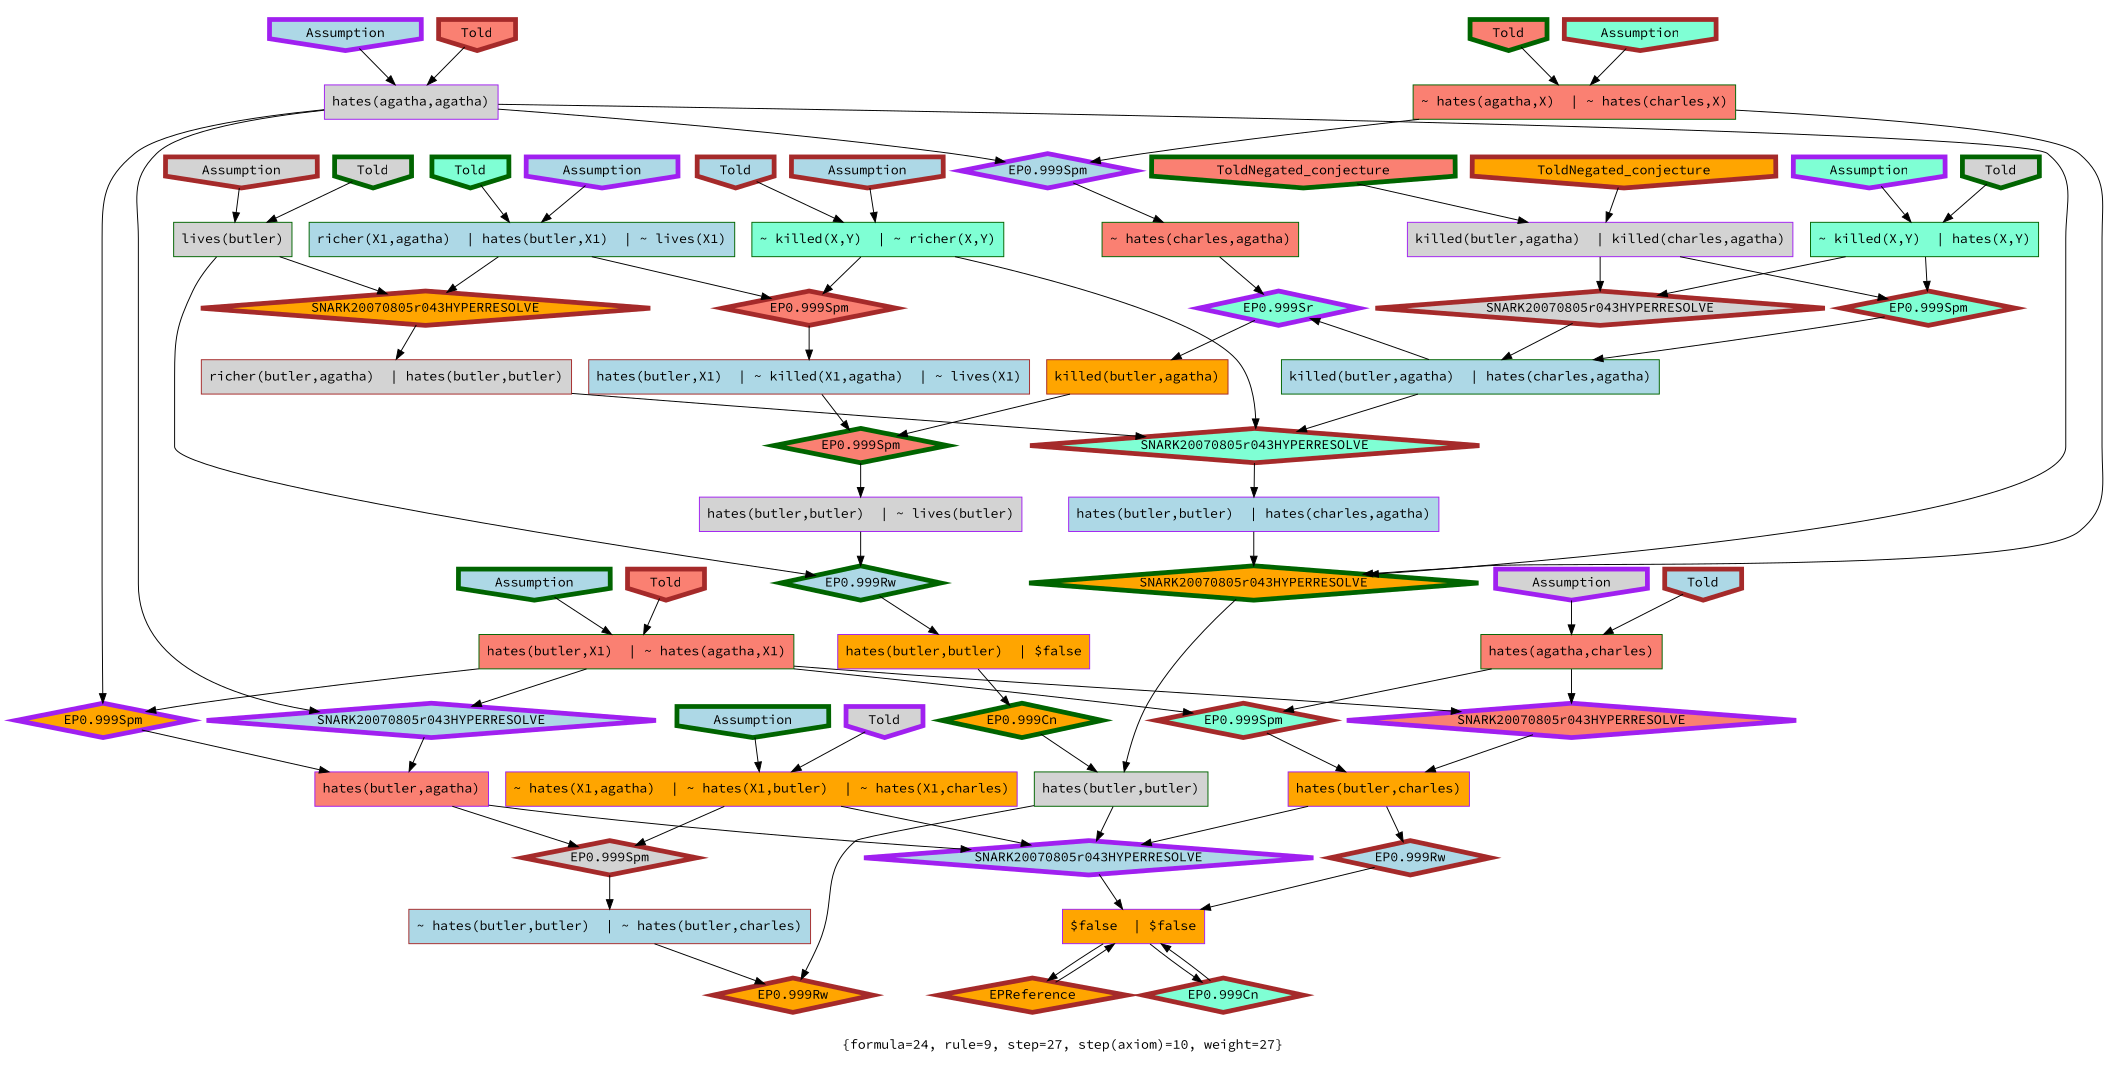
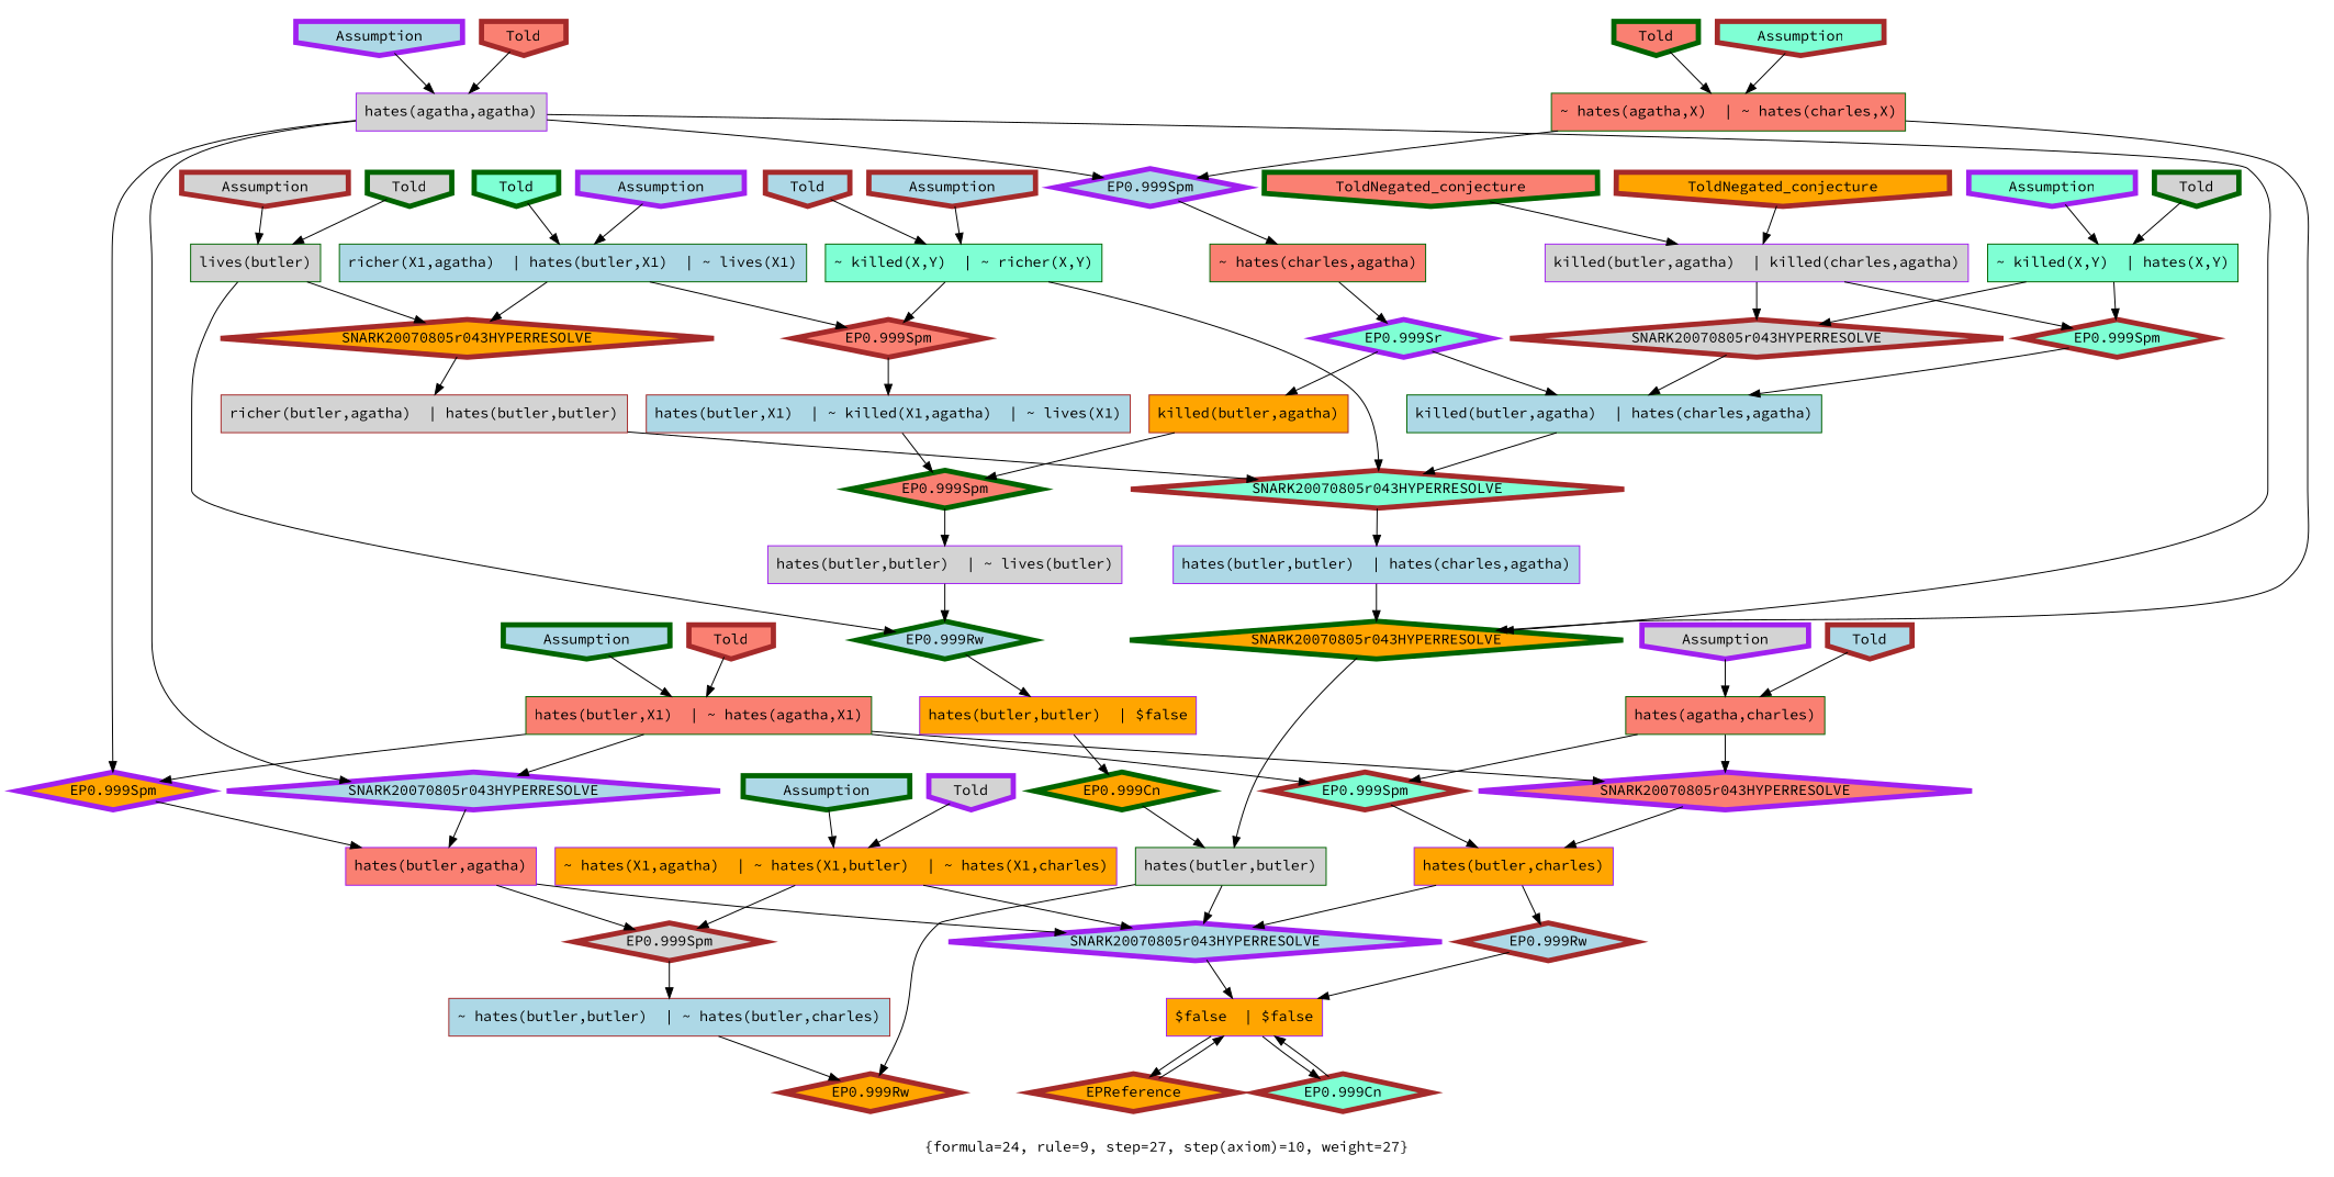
  digraph {
    fontname="Source Code Pro"
    label="{formula=24, rule=9, step=27, step(axiom)=10, weight=27}"
    labelloc=b
    node [color=brown fillcolor=lightblue fontname="Source Code Pro" shape=box style=filled penwidth=5]
    edge [fontname="Source Code Pro"]
    n1 [color=darkgreen fillcolor=salmon label="~ hates(agatha,X)  | ~ hates(charles,X)" penwidth=""]
    n2 [color=darkgreen fillcolor=orange label=SNARK20070805r043HYPERRESOLVE shape=diamond]
    n3 [color=purple label="EP0.999Spm" shape=diamond]
    n4 [color=darkgreen fillcolor=lightgrey label="hates(butler,butler)" penwidth=""]
    n5 [color=darkgreen fillcolor=salmon label="~ hates(charles,agatha)" penwidth=""]
    n6 [color=purple fillcolor=salmon label="hates(butler,agatha)" penwidth=""]
    n7 [fillcolor=lightgrey label="EP0.999Spm" shape=diamond]
    n8 [color=purple label=SNARK20070805r043HYPERRESOLVE shape=diamond]
    n9 [label="~ hates(butler,butler)  | ~ hates(butler,charles)" penwidth=""]
    n10 [color=purple fillcolor=orange label="$false  | $false" penwidth=""]
    n11 [color=purple fillcolor=orange label="~ hates(X1,agatha)  | ~ hates(X1,butler)  | ~ hates(X1,charles)" penwidth=""]
    n12 [color=purple label="hates(butler,butler)  | hates(charles,agatha)" penwidth=""]
    n13 [color=darkgreen fillcolor=salmon label="hates(agatha,charles)" penwidth=""]
    n14 [color=purple fillcolor=salmon label=SNARK20070805r043HYPERRESOLVE shape=diamond]
    n15 [fillcolor=aquamarine label="EP0.999Spm" shape=diamond]
    n16 [color=purple fillcolor=orange label="hates(butler,charles)" penwidth=""]
    n17 [color=darkgreen fillcolor=aquamarine label="~ killed(X,Y)  | ~ richer(X,Y)" penwidth=""]
    n18 [fillcolor=salmon label="EP0.999Spm" shape=diamond]
    n19 [fillcolor=aquamarine label=SNARK20070805r043HYPERRESOLVE shape=diamond]
    n20 [label="hates(butler,X1)  | ~ killed(X1,agatha)  | ~ lives(X1)" penwidth=""]
    n21 [color=purple fillcolor=aquamarine label="EP0.999Sr" shape=diamond]
    n22 [fillcolor=orange label="killed(butler,agatha)" penwidth=""]
    n23 [fillcolor=orange label="EP0.999Rw" shape=diamond]
    n24 [label="EP0.999Rw" shape=diamond]
    n25 [fillcolor=orange label=EPReference shape=diamond]
    n26 [fillcolor=aquamarine label="EP0.999Cn" shape=diamond]
    n27 [color=darkgreen fillcolor=salmon label="hates(butler,X1)  | ~ hates(agatha,X1)" penwidth=""]
    n28 [color=purple label=SNARK20070805r043HYPERRESOLVE shape=diamond]
    n29 [color=purple fillcolor=orange label="EP0.999Spm" shape=diamond]
    n30 [color=darkgreen label="killed(butler,agatha)  | hates(charles,agatha)" penwidth=""]
    n31 [color=darkgreen fillcolor=aquamarine label="~ killed(X,Y)  | hates(X,Y)" penwidth=""]
    n32 [fillcolor=lightgrey label=SNARK20070805r043HYPERRESOLVE shape=diamond]
    n33 [fillcolor=aquamarine label="EP0.999Spm" shape=diamond]
    n34 [color=purple fillcolor=lightgrey label="hates(butler,butler)  | ~ lives(butler)" penwidth=""]
    n35 [color=darkgreen label="EP0.999Rw" shape=diamond]
    n36 [color=purple fillcolor=orange label="hates(butler,butler)  | $false" penwidth=""]
    n37 [color=darkgreen fillcolor=salmon label="EP0.999Spm" shape=diamond]
    n38 [color=darkgreen fillcolor=lightgrey label="lives(butler)" penwidth=""]
    n39 [fillcolor=orange label=SNARK20070805r043HYPERRESOLVE shape=diamond]
    n40 [fillcolor=lightgrey label="richer(butler,agatha)  | hates(butler,butler)" penwidth=""]
    n41 [color=purple fillcolor=lightgrey label="hates(agatha,agatha)" penwidth=""]
    n42 [color=darkgreen fillcolor=orange label="EP0.999Cn" shape=diamond]
    n43 [color=darkgreen label="richer(X1,agatha)  | hates(butler,X1)  | ~ lives(X1)" penwidth=""]
    n44 [color=purple fillcolor=lightgrey label="killed(butler,agatha)  | killed(charles,agatha)" penwidth=""]
    n45 [color=darkgreen fillcolor=lightgrey label=Told shape=invhouse]
    n46 [color=purple fillcolor=aquamarine label=Assumption shape=invhouse]
    n47 [color=darkgreen fillcolor=lightgrey label=Told shape=invhouse]
    n48 [color=purple label=Assumption shape=invhouse]
    n49 [label=Told shape=invhouse]
    n50 [color=purple fillcolor=lightgrey label=Assumption shape=invhouse]
    n51 [color=darkgreen label=Assumption shape=invhouse]
    n52 [color=purple fillcolor=lightgrey label=Told shape=invhouse]
    n53 [fillcolor=salmon label=Told shape=invhouse]
    n54 [label=Told shape=invhouse]
    n55 [color=purple label=Assumption shape=invhouse]
    n56 [color=darkgreen fillcolor=salmon label=ToldNegated_conjecture shape=invhouse]
    n57 [color=darkgreen fillcolor=salmon label=Told shape=invhouse]
    n58 [color=darkgreen fillcolor=aquamarine label=Told shape=invhouse]
    n59 [fillcolor=lightgrey label=Assumption shape=invhouse]
    n60 [color=darkgreen label=Assumption shape=invhouse]
    n61 [fillcolor=salmon label=Told shape=invhouse]
    n62 [fillcolor=orange label=ToldNegated_conjecture shape=invhouse]
    n63 [fillcolor=aquamarine label=Assumption shape=invhouse]
    n64 [label=Assumption shape=invhouse]
    n1 -> n2
    n1 -> n3
    n2 -> n4
    n3 -> n5
    n4 -> n8
    n4 -> n23
    n5 -> n21
    n6 -> n7
    n6 -> n8
    n7 -> n9
    n8 -> n10
    n9 -> n23
    n10 -> n25
    n10 -> n26
    n11 -> n7
    n11 -> n8
    n12 -> n2
    n13 -> n14
    n13 -> n15
    n14 -> n16
    n15 -> n16
    n16 -> n8
    n16 -> n24
    n17 -> n18
    n17 -> n19
    n18 -> n20
    n19 -> n12
    n20 -> n37
    n21 -> n22
    n22 -> n37
    n24 -> n10
    n25 -> n10
    n26 -> n10
    n27 -> n14
    n27 -> n15
    n27 -> n28
    n27 -> n29
    n28 -> n6
    n29 -> n6
    n30 -> n19
-   n30 -> n21
+   n21 -> n30
    n31 -> n32
    n31 -> n33
    n32 -> n30
    n33 -> n30
    n34 -> n35
    n35 -> n36
    n36 -> n42
    n37 -> n34
    n38 -> n35
    n38 -> n39
    n39 -> n40
    n40 -> n19
    n41 -> n2
    n41 -> n3
    n41 -> n28
    n41 -> n29
    n42 -> n4
    n43 -> n18
    n43 -> n39
    n44 -> n32
    n44 -> n33
    n45 -> n38
    n46 -> n31
    n47 -> n31
    n48 -> n41
    n49 -> n17
    n50 -> n13
    n51 -> n11
    n52 -> n11
    n53 -> n41
    n54 -> n13
    n55 -> n43
    n56 -> n44
    n57 -> n1
    n58 -> n43
    n59 -> n38
    n60 -> n27
    n61 -> n27
    n62 -> n44
    n63 -> n1
    n64 -> n17
  }
